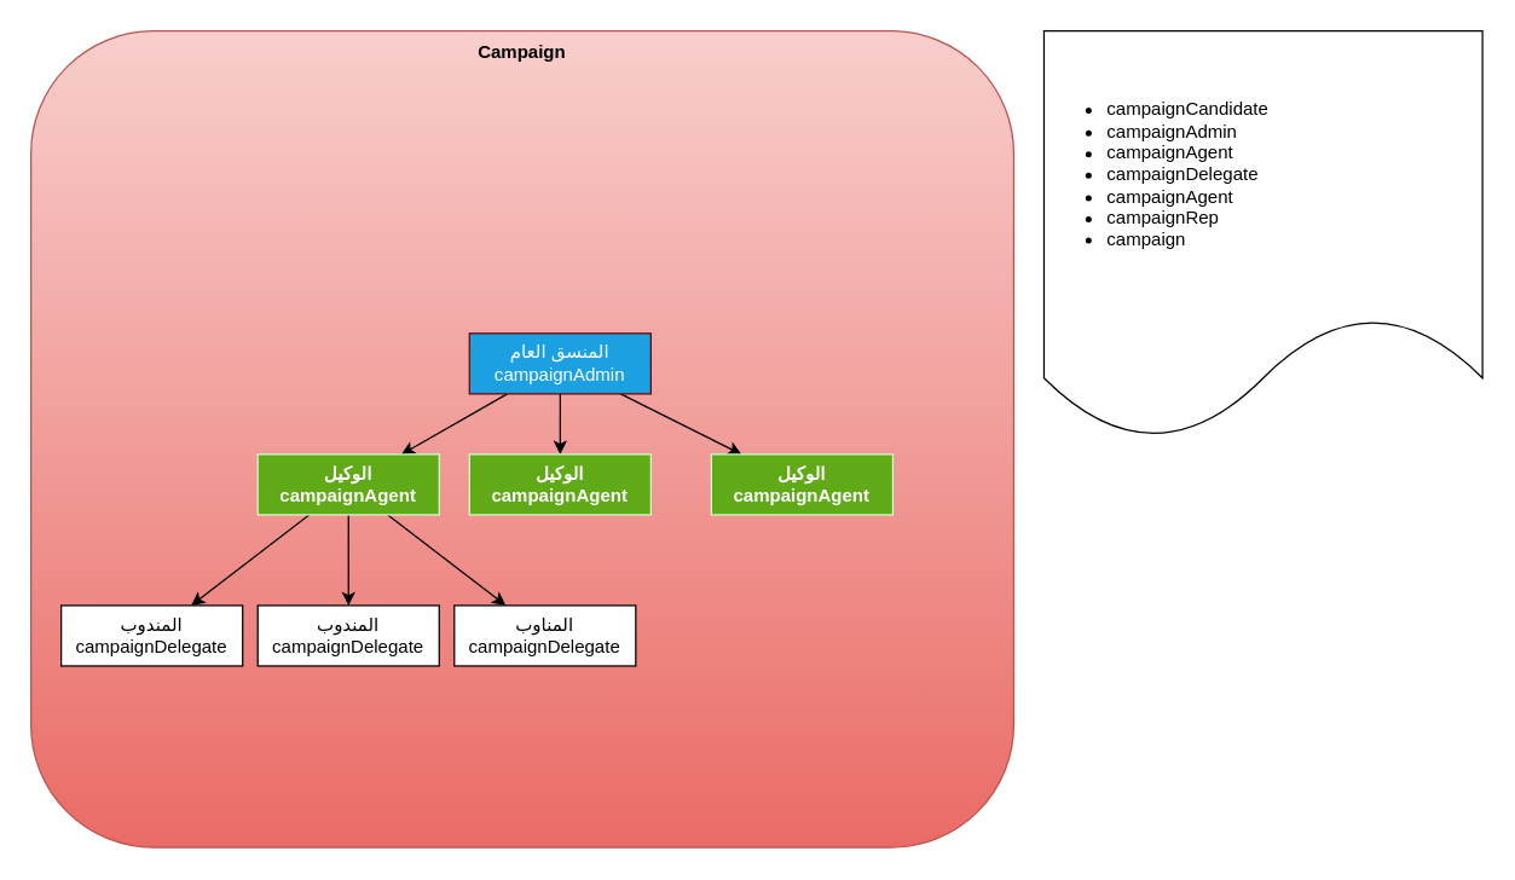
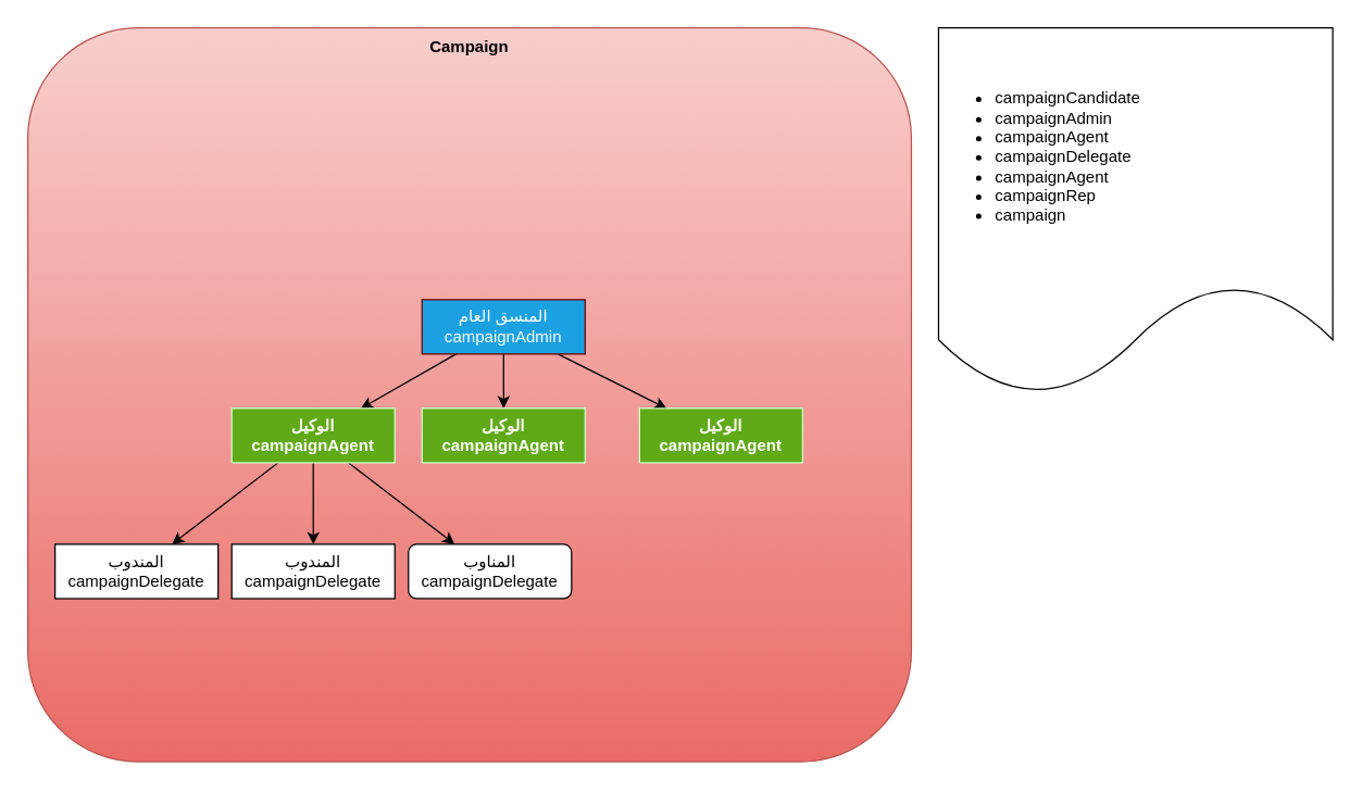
  <mxCell id="0" />
  <mxCell id="1" parent="0" />
  <mxCell id="2" value="Campaign" style="rounded=1;whiteSpace=wrap;html=1;horizontal=1;verticalAlign=top;fillColor=#f8cecc;gradientColor=#ea6b66;strokeColor=#b85450;fontStyle=1;fontColor=#000000;" vertex="1" parent="1"><mxGeometry x="20" y="20" width="650" height="540" as="geometry" /></mxCell>
  <mxCell id="3" value="" style="edgeStyle=none;html=1;" edge="1" parent="1" source="6" target="10"><mxGeometry relative="1" as="geometry" /></mxCell>
  <mxCell id="4" value="" style="edgeStyle=none;html=1;" edge="1" parent="1" source="6" target="11"><mxGeometry relative="1" as="geometry" /></mxCell>
  <mxCell id="5" style="edgeStyle=none;html=1;" edge="1" parent="1" source="6" target="12"><mxGeometry relative="1" as="geometry" /></mxCell>
  <mxCell id="6" value="المنسق العام&lt;br&gt;campaignAdmin" style="rounded=0;whiteSpace=wrap;html=1;fillColor=#1ba1e2;fontColor=#ffffff;strokeColor=#6F0000;" vertex="1" parent="1"><mxGeometry x="310" y="220" width="120" height="40" as="geometry" /></mxCell>
  <mxCell id="7" value="" style="edgeStyle=none;html=1;" edge="1" parent="1" source="10" target="14"><mxGeometry relative="1" as="geometry" /></mxCell>
  <mxCell id="8" style="edgeStyle=none;html=1;" edge="1" parent="1" source="10" target="13"><mxGeometry relative="1" as="geometry" /></mxCell>
  <mxCell id="9" style="edgeStyle=none;html=1;" edge="1" parent="1" source="10" target="15"><mxGeometry relative="1" as="geometry" /></mxCell>
  <mxCell id="10" value="الوكيل&lt;br&gt;campaignAgent" style="rounded=0;whiteSpace=wrap;html=1;fontStyle=1;fontColor=#ffffff;fillColor=#60a917;strokeColor=#CCFFCC;" vertex="1" parent="1"><mxGeometry x="170" y="300" width="120" height="40" as="geometry" /></mxCell>
  <mxCell id="11" value="الوكيل&lt;br&gt;campaignAgent" style="rounded=0;whiteSpace=wrap;html=1;fontStyle=1;fontColor=#ffffff;fillColor=#60a917;strokeColor=#CCFFCC;" vertex="1" parent="1"><mxGeometry x="310" y="300" width="120" height="40" as="geometry" /></mxCell>
  <mxCell id="12" value="الوكيل&lt;br&gt;campaignAgent" style="rounded=0;whiteSpace=wrap;html=1;fillColor=#60a917;fontColor=#ffffff;strokeColor=#CCFFCC;fontStyle=1" vertex="1" parent="1"><mxGeometry x="470" y="300" width="120" height="40" as="geometry" /></mxCell>
  <mxCell id="13" value="المندوب&lt;br&gt;campaignDelegate" style="rounded=0;whiteSpace=wrap;html=1;" vertex="1" parent="1"><mxGeometry x="40" y="400" width="120" height="40" as="geometry" /></mxCell>
  <mxCell id="14" value="المندوب&lt;br&gt;campaignDelegate" style="rounded=0;whiteSpace=wrap;html=1;" vertex="1" parent="1"><mxGeometry x="170" y="400" width="120" height="40" as="geometry" /></mxCell>
- <mxCell id="15" value="المناوب&lt;br&gt;campaignDelegate" style="rounded=0;whiteSpace=wrap;html=1;" vertex="1" parent="1"><mxGeometry x="300" y="400" width="120" height="40" as="geometry" /></mxCell>
+ <mxCell id="15" value="المناوب&lt;br&gt;campaignDelegate" style="whiteSpace=wrap;html=1;rounded=1;" vertex="1" parent="1"><mxGeometry x="300" y="400" width="120" height="40" as="geometry" /></mxCell>
  <mxCell id="16" value="&lt;ul&gt;&lt;li&gt;campaignCandidate&lt;/li&gt;&lt;li&gt;campaignAdmin&lt;/li&gt;&lt;li&gt;campaignAgent&lt;/li&gt;&lt;li&gt;campaignDelegate&lt;/li&gt;&lt;li&gt;campaignAgent&lt;/li&gt;&lt;li&gt;campaignRep&lt;/li&gt;&lt;li&gt;campaign&lt;/li&gt;&lt;/ul&gt;" style="shape=document;whiteSpace=wrap;html=1;boundedLbl=1;align=left;" vertex="1" parent="1"><mxGeometry x="690" y="20" width="290" height="270" as="geometry" /></mxCell>
